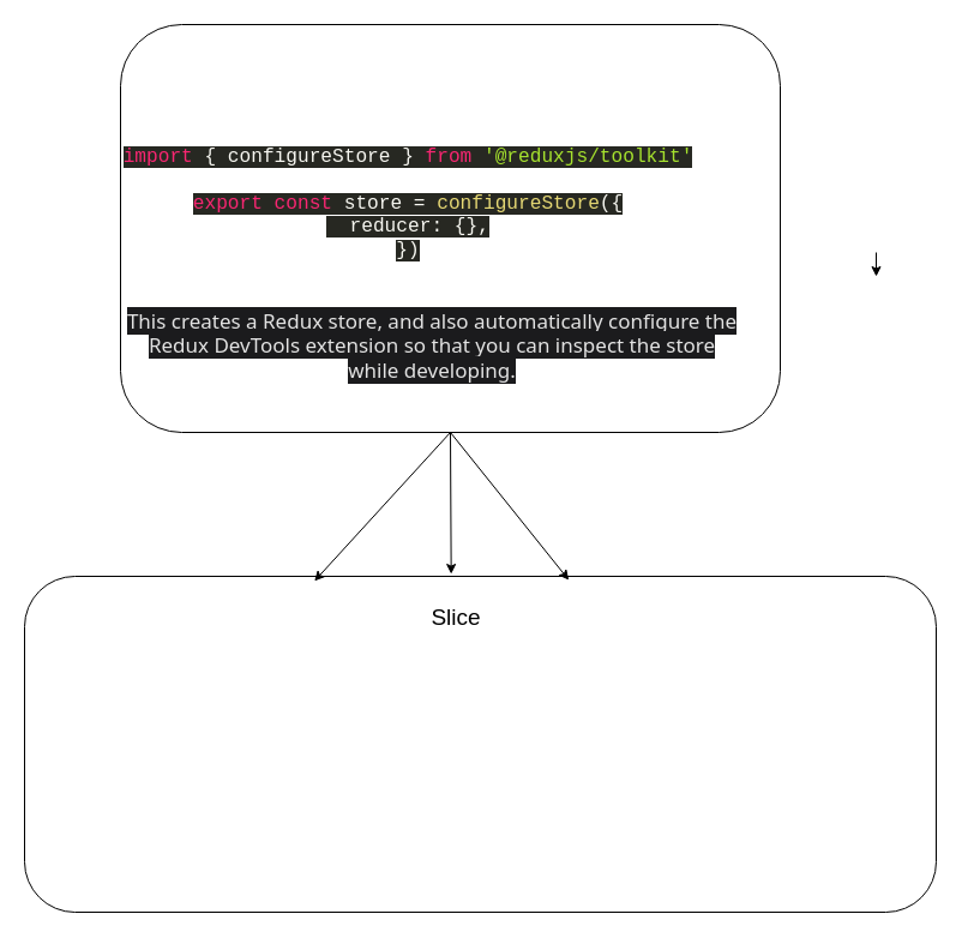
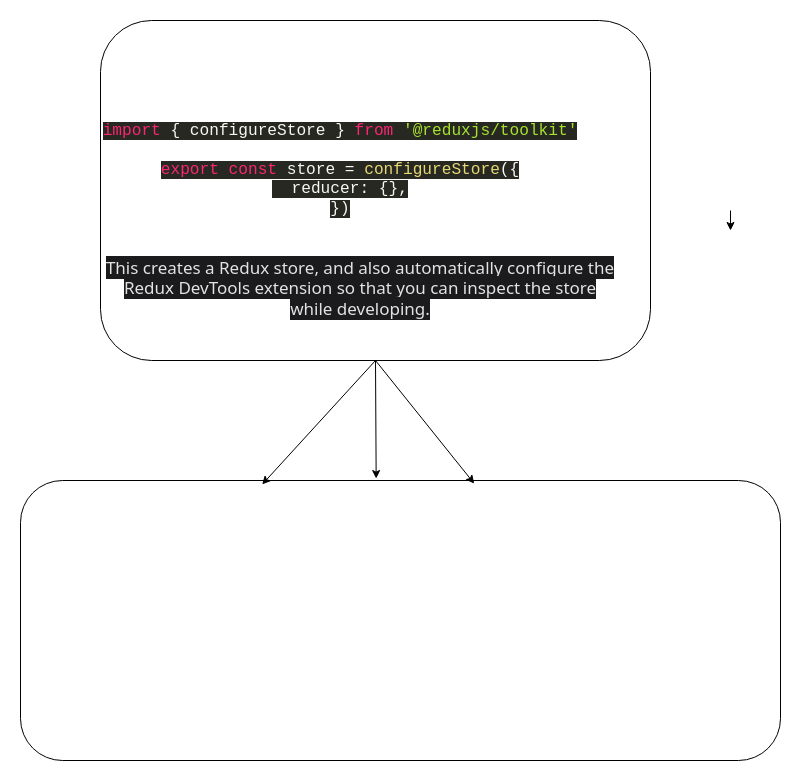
  <mxCell id="0" />
  <mxCell id="1" parent="0" />
  <mxCell id="2" style="edgeStyle=orthogonalEdgeStyle;rounded=0;orthogonalLoop=1;jettySize=auto;html=1;" parent="1" edge="1"><mxGeometry relative="1" as="geometry"><mxPoint x="730" y="210" as="sourcePoint" /><mxPoint x="730" y="230" as="targetPoint" /></mxGeometry></mxCell>
  <mxCell id="3" value="" style="group" vertex="1" connectable="0" parent="1"><mxGeometry x="90" y="80" width="700" height="280" as="geometry" /></mxCell>
  <mxCell id="4" value="" style="rounded=1;whiteSpace=wrap;html=1;" parent="3" vertex="1"><mxGeometry x="10" y="-60" width="550" height="340" as="geometry" /></mxCell>
  <mxCell id="5" value="&lt;span style=&quot;box-sizing: border-box; color: rgb(248, 248, 242); font-family: SFMono-Regular, Menlo, Monaco, Consolas, &amp;quot;Liberation Mono&amp;quot;, &amp;quot;Courier New&amp;quot;, monospace; font-size: 16.15px; text-align: start; white-space: pre; background-color: rgb(39, 40, 34);&quot; class=&quot;token-line&quot;&gt;&lt;span style=&quot;box-sizing: border-box; color: rgb(249, 38, 114);&quot; class=&quot;token keyword&quot;&gt;import&lt;/span&gt;&lt;span style=&quot;box-sizing: border-box;&quot; class=&quot;token plain&quot;&gt; &lt;/span&gt;&lt;span style=&quot;box-sizing: border-box;&quot; class=&quot;token punctuation&quot;&gt;{&lt;/span&gt;&lt;span style=&quot;box-sizing: border-box;&quot; class=&quot;token plain&quot;&gt; configureStore &lt;/span&gt;&lt;span style=&quot;box-sizing: border-box;&quot; class=&quot;token punctuation&quot;&gt;}&lt;/span&gt;&lt;span style=&quot;box-sizing: border-box;&quot; class=&quot;token plain&quot;&gt; &lt;/span&gt;&lt;span style=&quot;box-sizing: border-box; color: rgb(249, 38, 114);&quot; class=&quot;token keyword&quot;&gt;from&lt;/span&gt;&lt;span style=&quot;box-sizing: border-box;&quot; class=&quot;token plain&quot;&gt; &lt;/span&gt;&lt;span style=&quot;box-sizing: border-box; color: rgb(166, 226, 46);&quot; class=&quot;token string&quot;&gt;'@reduxjs/toolkit'&lt;/span&gt;&lt;span style=&quot;box-sizing: border-box;&quot; class=&quot;token plain&quot;&gt;&lt;/span&gt;&lt;br style=&quot;box-sizing: border-box;&quot;&gt;&lt;/span&gt;&lt;span style=&quot;box-sizing: border-box; color: rgb(248, 248, 242); font-family: SFMono-Regular, Menlo, Monaco, Consolas, &amp;quot;Liberation Mono&amp;quot;, &amp;quot;Courier New&amp;quot;, monospace; font-size: 16.15px; text-align: start; white-space: pre; background-color: rgb(39, 40, 34);&quot; class=&quot;token-line&quot;&gt;&lt;span style=&quot;box-sizing: border-box; display: inline-block;&quot; class=&quot;token plain&quot;&gt;&lt;/span&gt;&lt;br style=&quot;box-sizing: border-box;&quot;&gt;&lt;/span&gt;&lt;span style=&quot;box-sizing: border-box; color: rgb(248, 248, 242); font-family: SFMono-Regular, Menlo, Monaco, Consolas, &amp;quot;Liberation Mono&amp;quot;, &amp;quot;Courier New&amp;quot;, monospace; font-size: 16.15px; text-align: start; white-space: pre; background-color: rgb(39, 40, 34);&quot; class=&quot;token-line&quot;&gt;&lt;span style=&quot;box-sizing: border-box;&quot; class=&quot;token plain&quot;&gt;&lt;/span&gt;&lt;span style=&quot;box-sizing: border-box; color: rgb(249, 38, 114);&quot; class=&quot;token keyword&quot;&gt;export&lt;/span&gt;&lt;span style=&quot;box-sizing: border-box;&quot; class=&quot;token plain&quot;&gt; &lt;/span&gt;&lt;span style=&quot;box-sizing: border-box; color: rgb(249, 38, 114);&quot; class=&quot;token keyword&quot;&gt;const&lt;/span&gt;&lt;span style=&quot;box-sizing: border-box;&quot; class=&quot;token plain&quot;&gt; store &lt;/span&gt;&lt;span style=&quot;box-sizing: border-box;&quot; class=&quot;token operator&quot;&gt;=&lt;/span&gt;&lt;span style=&quot;box-sizing: border-box;&quot; class=&quot;token plain&quot;&gt; &lt;/span&gt;&lt;span style=&quot;box-sizing: border-box; color: rgb(230, 216, 116);&quot; class=&quot;token function&quot;&gt;configureStore&lt;/span&gt;&lt;span style=&quot;box-sizing: border-box;&quot; class=&quot;token punctuation&quot;&gt;(&lt;/span&gt;&lt;span style=&quot;box-sizing: border-box;&quot; class=&quot;token punctuation&quot;&gt;{&lt;/span&gt;&lt;span style=&quot;box-sizing: border-box;&quot; class=&quot;token plain&quot;&gt;&lt;/span&gt;&lt;br style=&quot;box-sizing: border-box;&quot;&gt;&lt;/span&gt;&lt;span style=&quot;box-sizing: border-box; color: rgb(248, 248, 242); font-family: SFMono-Regular, Menlo, Monaco, Consolas, &amp;quot;Liberation Mono&amp;quot;, &amp;quot;Courier New&amp;quot;, monospace; font-size: 16.15px; text-align: start; white-space: pre; background-color: rgb(39, 40, 34);&quot; class=&quot;token-line&quot;&gt;&lt;span style=&quot;box-sizing: border-box;&quot; class=&quot;token plain&quot;&gt;  reducer&lt;/span&gt;&lt;span style=&quot;box-sizing: border-box;&quot; class=&quot;token operator&quot;&gt;:&lt;/span&gt;&lt;span style=&quot;box-sizing: border-box;&quot; class=&quot;token plain&quot;&gt; &lt;/span&gt;&lt;span style=&quot;box-sizing: border-box;&quot; class=&quot;token punctuation&quot;&gt;{&lt;/span&gt;&lt;span style=&quot;box-sizing: border-box;&quot; class=&quot;token punctuation&quot;&gt;}&lt;/span&gt;&lt;span style=&quot;box-sizing: border-box;&quot; class=&quot;token punctuation&quot;&gt;,&lt;/span&gt;&lt;span style=&quot;box-sizing: border-box;&quot; class=&quot;token plain&quot;&gt;&lt;/span&gt;&lt;br style=&quot;box-sizing: border-box;&quot;&gt;&lt;/span&gt;&lt;span style=&quot;box-sizing: border-box; color: rgb(248, 248, 242); font-family: SFMono-Regular, Menlo, Monaco, Consolas, &amp;quot;Liberation Mono&amp;quot;, &amp;quot;Courier New&amp;quot;, monospace; font-size: 16.15px; text-align: start; white-space: pre; background-color: rgb(39, 40, 34);&quot; class=&quot;token-line&quot;&gt;&lt;span style=&quot;box-sizing: border-box;&quot; class=&quot;token plain&quot;&gt;&lt;/span&gt;&lt;span style=&quot;box-sizing: border-box;&quot; class=&quot;token punctuation&quot;&gt;}&lt;/span&gt;&lt;span style=&quot;box-sizing: border-box;&quot; class=&quot;token punctuation&quot;&gt;)&lt;/span&gt;&lt;/span&gt;" style="text;html=1;align=center;verticalAlign=middle;whiteSpace=wrap;rounded=0;" vertex="1" parent="3"><mxGeometry x="20" y="40" width="460" height="100" as="geometry" /></mxCell>
  <mxCell id="6" value="&#10;&lt;span style=&quot;color: rgb(227, 227, 227); font-family: system-ui, -apple-system, &amp;quot;Segoe UI&amp;quot;, Roboto, Ubuntu, Cantarell, &amp;quot;Noto Sans&amp;quot;, sans-serif, BlinkMacSystemFont, &amp;quot;Segoe UI&amp;quot;, Helvetica, Arial, sans-serif, &amp;quot;Apple Color Emoji&amp;quot;, &amp;quot;Segoe UI Emoji&amp;quot;, &amp;quot;Segoe UI Symbol&amp;quot;; font-size: 17px; font-style: normal; font-variant-ligatures: normal; font-variant-caps: normal; font-weight: 400; letter-spacing: normal; orphans: 2; text-align: start; text-indent: 0px; text-transform: none; widows: 2; word-spacing: 0px; -webkit-text-stroke-width: 0px; white-space: normal; background-color: rgb(27, 27, 29); text-decoration-thickness: initial; text-decoration-style: initial; text-decoration-color: initial; display: inline !important; float: none;&quot;&gt;This creates a Redux store, and also automatically configure the Redux DevTools extension so that you can inspect the store while developing.&lt;/span&gt;&#10;&#10;" style="text;html=1;align=center;verticalAlign=middle;whiteSpace=wrap;rounded=0;" vertex="1" parent="3"><mxGeometry x="10" y="200" width="520" height="30" as="geometry" /></mxCell>
  <mxCell id="7" value="" style="rounded=1;whiteSpace=wrap;html=1;" vertex="1" parent="1"><mxGeometry x="20" y="480" width="760" height="280" as="geometry" /></mxCell>
  <mxCell id="8" value="" style="endArrow=classic;html=1;rounded=0;entryX=0.318;entryY=0.014;entryDx=0;entryDy=0;entryPerimeter=0;exitX=0.5;exitY=1;exitDx=0;exitDy=0;" edge="1" parent="1" source="4" target="7"><mxGeometry width="50" height="50" relative="1" as="geometry"><mxPoint x="330" y="470" as="sourcePoint" /><mxPoint x="440" y="360" as="targetPoint" /></mxGeometry></mxCell>
  <mxCell id="9" value="" style="endArrow=classic;html=1;rounded=0;exitX=0.5;exitY=1;exitDx=0;exitDy=0;entryX=0.468;entryY=-0.007;entryDx=0;entryDy=0;entryPerimeter=0;" edge="1" parent="1" source="4" target="7"><mxGeometry width="50" height="50" relative="1" as="geometry"><mxPoint x="390" y="410" as="sourcePoint" /><mxPoint x="440" y="360" as="targetPoint" /></mxGeometry></mxCell>
  <mxCell id="10" value="" style="endArrow=classic;html=1;rounded=0;entryX=0.597;entryY=0.011;entryDx=0;entryDy=0;entryPerimeter=0;exitX=0.5;exitY=1;exitDx=0;exitDy=0;" edge="1" parent="1" source="4" target="7"><mxGeometry width="50" height="50" relative="1" as="geometry"><mxPoint x="390" y="410" as="sourcePoint" /><mxPoint x="440" y="360" as="targetPoint" /></mxGeometry></mxCell>
- <mxCell id="11" value="Slice" style="text;html=1;align=center;verticalAlign=middle;whiteSpace=wrap;rounded=0;fontSize=19;" vertex="1" parent="1"><mxGeometry x="320" y="500" width="120" height="30" as="geometry" /></mxCell>
